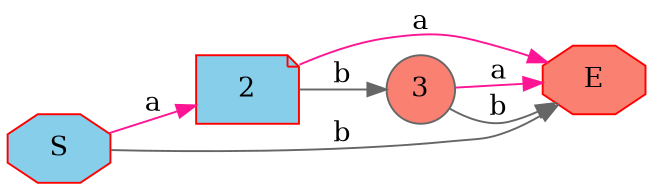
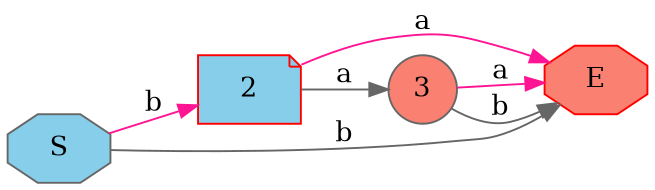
  digraph {
    rankdir=LR
    node [color=gray40 fillcolor=skyblue shape=octagon style=filled]
    edge [color=deeppink]
-   n1 [color=red label=S]
+   n1 [label=S]
    n2 [color=red label=2 shape=note]
    n3 [color=red fillcolor=salmon label=E]
    n4 [fillcolor=salmon label=3 shape=circle]
-   n1 -> n2 [label=a]
+   n1 -> n2 [label=b]
    n1 -> n3 [color=gray40 label=b]
    n2 -> n3 [label=a]
-   n2 -> n4 [color=gray40 label=b]
+   n2 -> n4 [color=gray40 label=a]
    n4 -> n3 [label=a]
    n4 -> n3 [color=gray40 label=b]
  }
